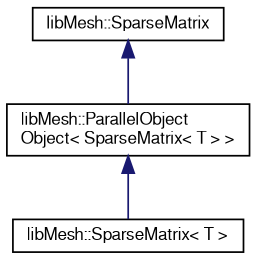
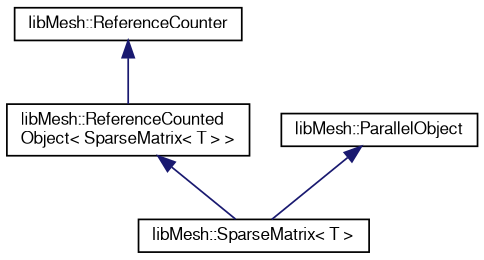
  digraph {
    node [color=black fillcolor=white fontname=FreeSans fontsize=10 shape=record style=filled]
    edge [color=midnightblue dir=back fontname=FreeSans fontsize=10 labelfontname=FreeSans labelfontsize=10 style=solid]
    n1 [height=0.2 label="libMesh::SparseMatrix\< T \>" width=0.4]
-   n2 [height=0.2 label="libMesh::ParallelObject\lObject\< SparseMatrix\< T \> \>" width=0.4]
-   n3 [height=0.2 label="libMesh::SparseMatrix" width=0.4]
+   n2 [height=0.2 label="libMesh::ReferenceCounted\lObject\< SparseMatrix\< T \> \>" width=0.4]
+   n3 [height=0.2 label="libMesh::ReferenceCounter" width=0.4]
+   n4 [height=0.2 label="libMesh::ParallelObject" width=0.4]
    n2 -> n1
    n3 -> n2
+   n4 -> n1
  }
